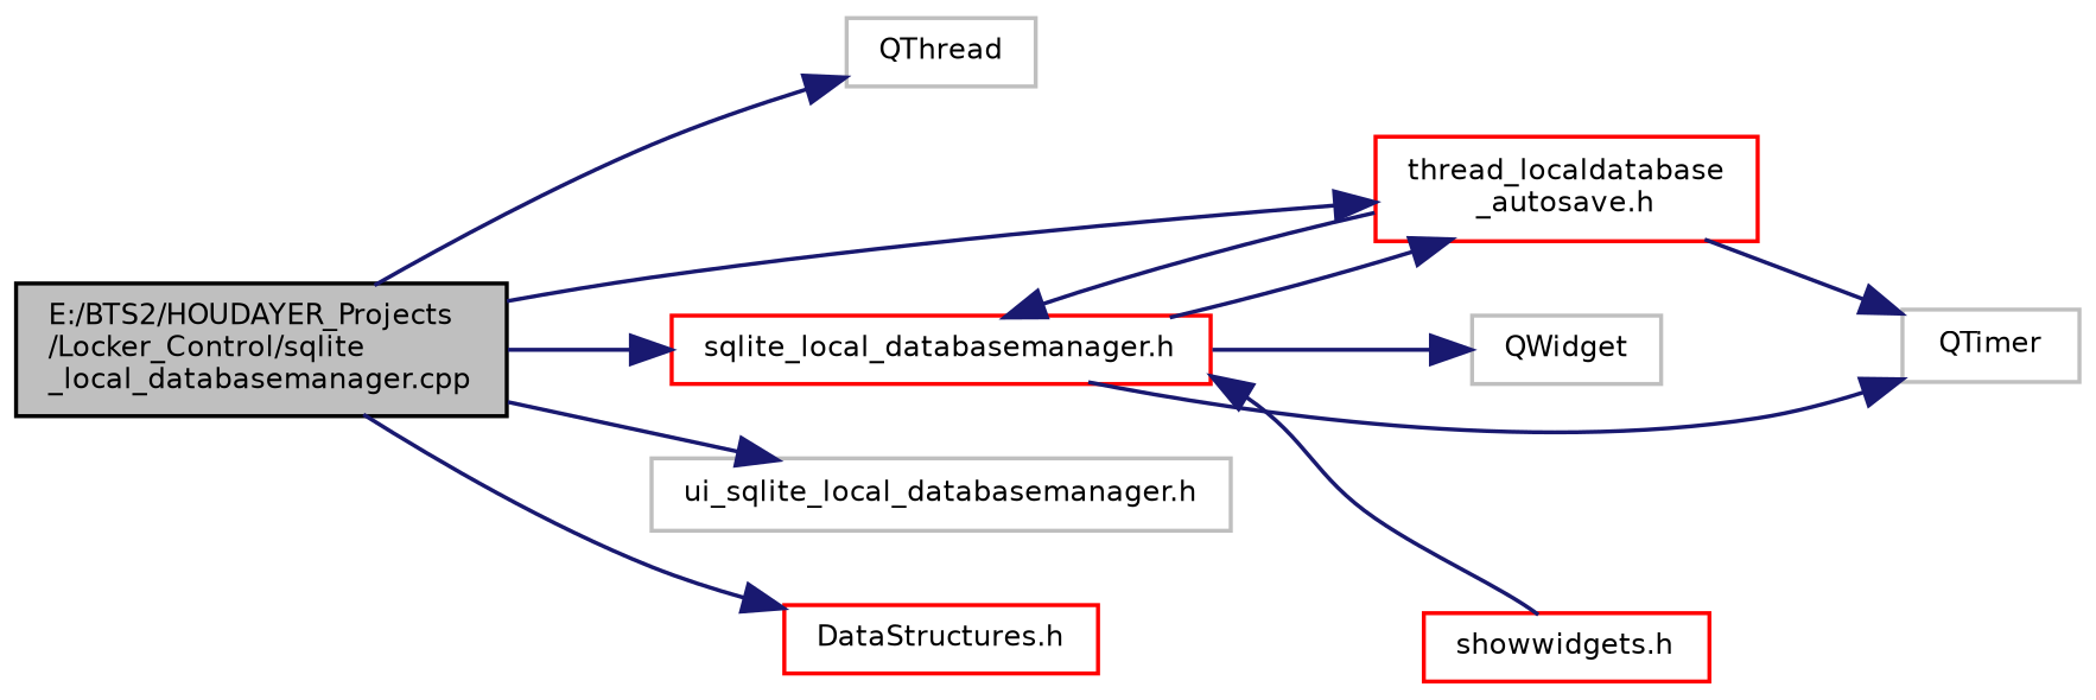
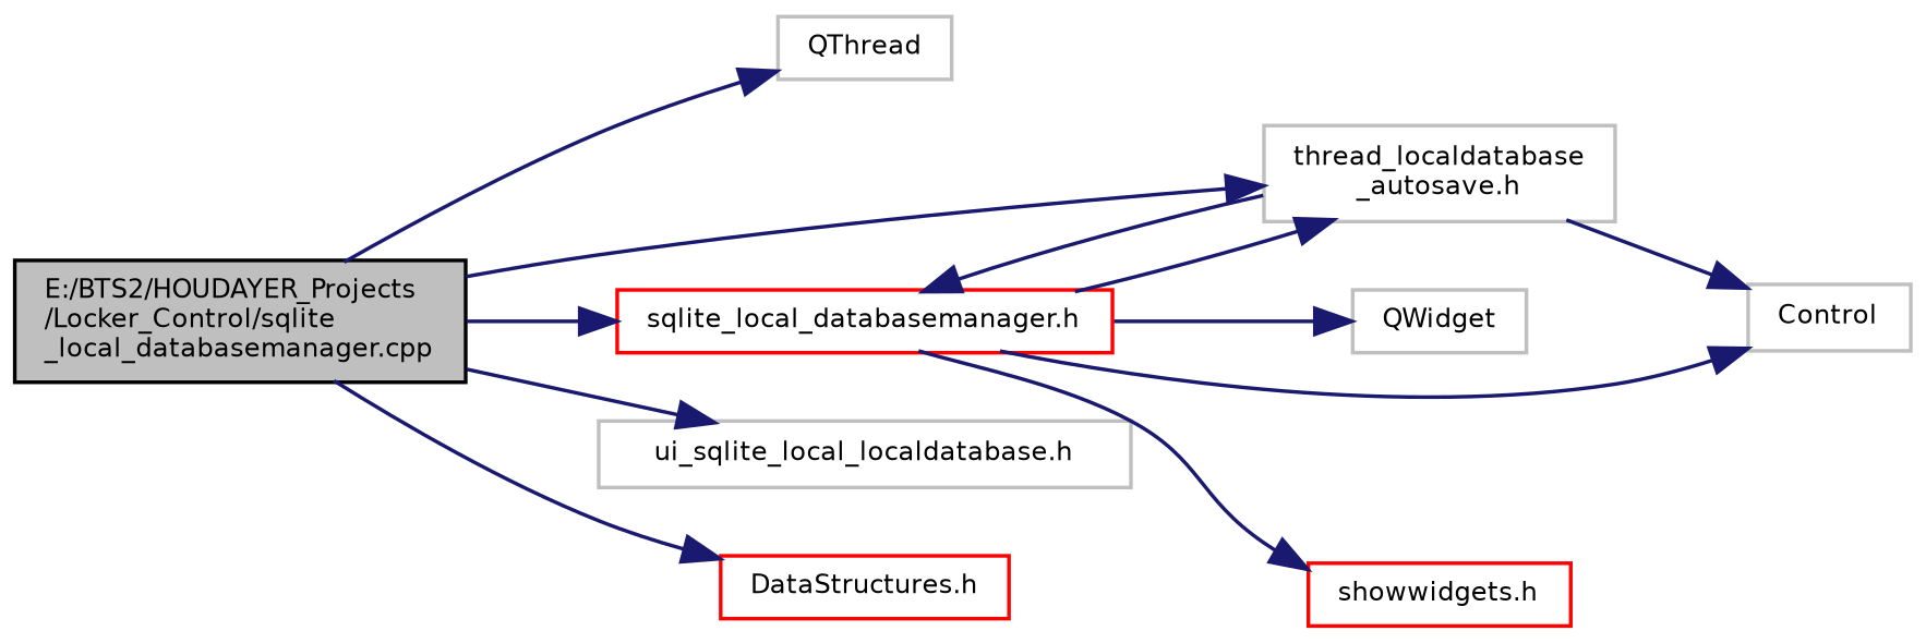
  digraph {
    rankdir=LR
    node [color=grey75 fontname=Helvetica fontsize=7 shape=record]
    edge [color=midnightblue fontname=Helvetica fontsize=7 labelfontname=Helvetica labelfontsize=7 style=solid]
    n1 [color=black fillcolor=grey75 fontcolor=black height=0.2 label="E:/BTS2/HOUDAYER_Projects\l/Locker_Control/sqlite\l_local_databasemanager.cpp" style=filled width=0.4]
    n2 [height=0.2 label=QThread width=0.4]
    n3 [color=red height=0.2 label="sqlite_local_databasemanager.h" width=0.4]
-   n4 [color=red height=0.2 label="thread_localdatabase\l_autosave.h" width=0.4]
-   n5 [height=0.2 label="ui_sqlite_local_databasemanager.h" width=0.4]
+   n4 [height=0.2 label="thread_localdatabase\l_autosave.h" width=0.4]
+   n5 [height=0.2 label="ui_sqlite_local_localdatabase.h" width=0.4]
    n6 [color=red height=0.2 label="DataStructures.h" width=0.4]
    n7 [height=0.2 label=QWidget width=0.4]
-   n8 [height=0.2 label=QTimer width=0.4]
+   n8 [height=0.2 label=Control width=0.4]
    n9 [color=red height=0.2 label="showwidgets.h" width=0.4]
    n1 -> n2
    n1 -> n3
    n1 -> n4
    n1 -> n5
    n1 -> n6
    n3 -> n4
    n3 -> n7
    n3 -> n8
-   n9 -> n3
+   n3 -> n9
    n4 -> n3
    n4 -> n8
  }
